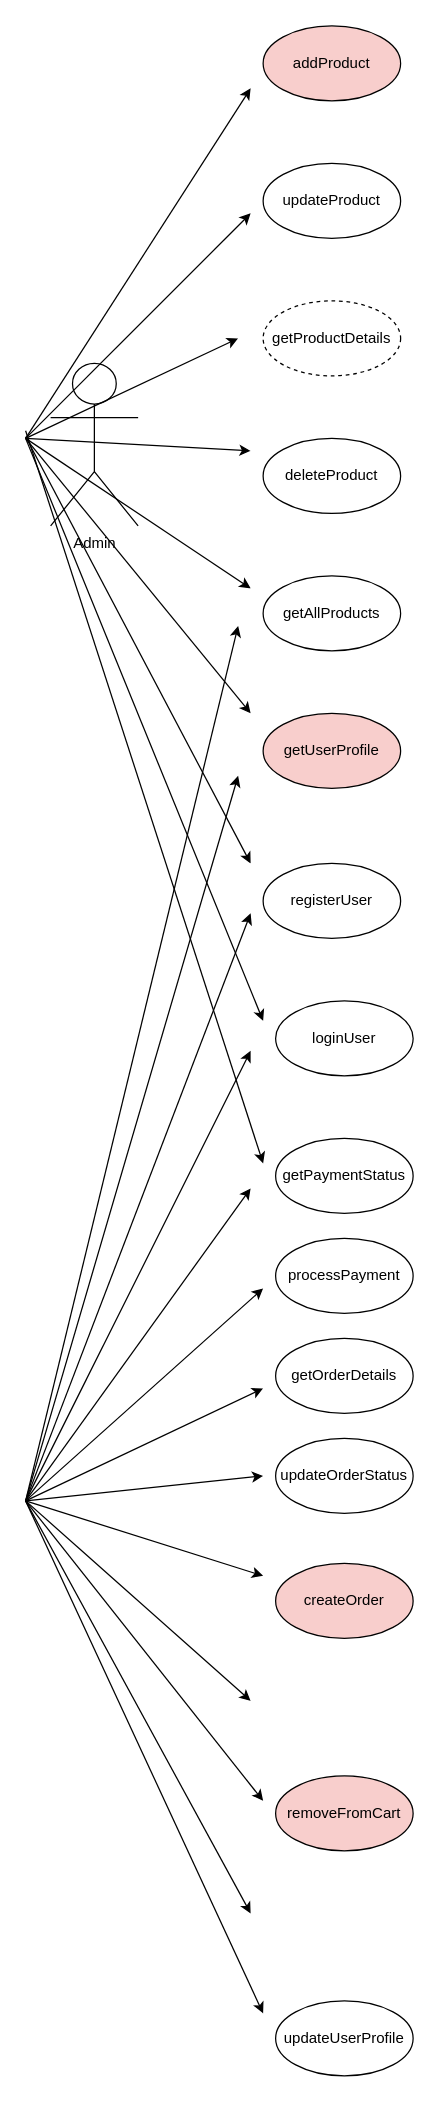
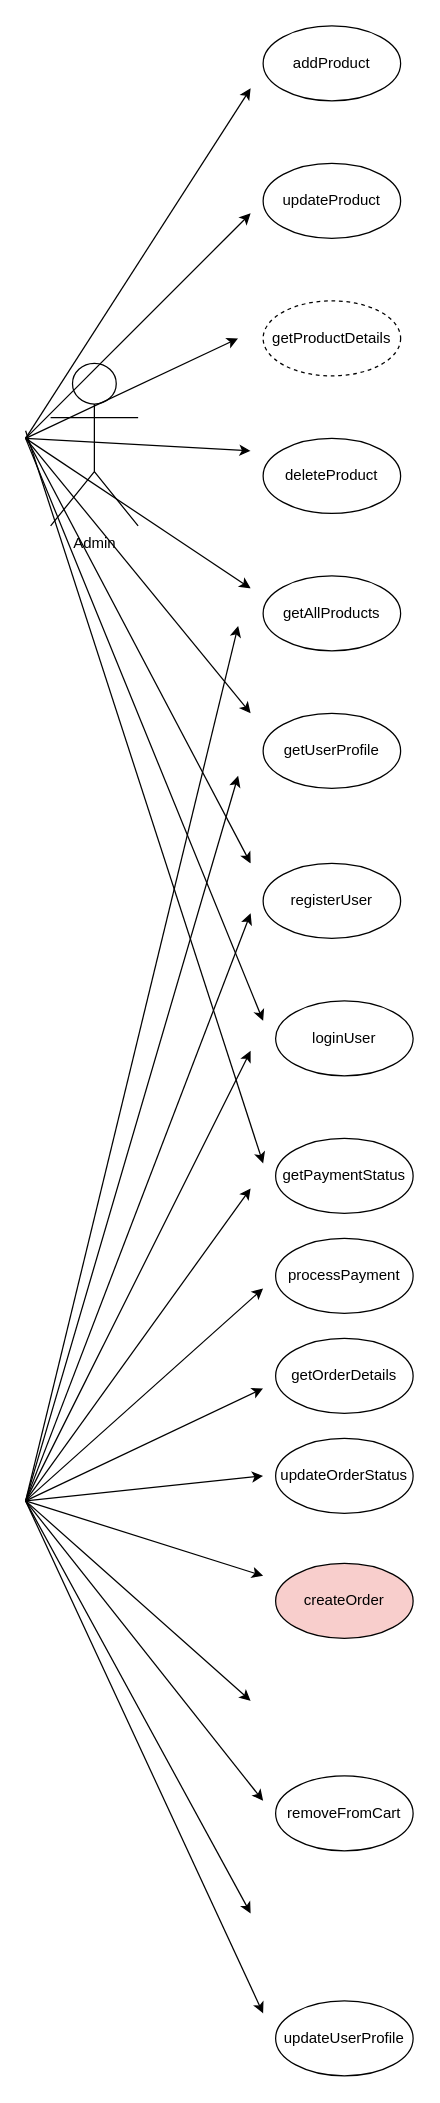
  <mxCell id="0" />
  <mxCell id="1" parent="0" />
  <mxCell id="2" value="Admin" style="shape=umlActor;verticalLabelPosition=bottom;verticalAlign=top;html=1;outlineConnect=0;" vertex="1" parent="1"><mxGeometry x="40" y="290" width="70" height="130" as="geometry" /></mxCell>
- <mxCell id="3" value="addProduct" style="ellipse;whiteSpace=wrap;html=1;fillColor=#f8cecc;" vertex="1" parent="1"><mxGeometry x="210" y="20" width="110" height="60" as="geometry" /></mxCell>
+ <mxCell id="3" value="addProduct" style="ellipse;whiteSpace=wrap;html=1;" vertex="1" parent="1"><mxGeometry x="210" y="20" width="110" height="60" as="geometry" /></mxCell>
  <mxCell id="4" value="updateProduct" style="ellipse;whiteSpace=wrap;html=1;" vertex="1" parent="1"><mxGeometry x="210" y="130" width="110" height="60" as="geometry" /></mxCell>
  <mxCell id="5" value="getProductDetails" style="ellipse;whiteSpace=wrap;html=1;dashed=1;" vertex="1" parent="1"><mxGeometry x="210" y="240" width="110" height="60" as="geometry" /></mxCell>
  <mxCell id="6" value="deleteProduct" style="ellipse;whiteSpace=wrap;html=1;" vertex="1" parent="1"><mxGeometry x="210" y="350" width="110" height="60" as="geometry" /></mxCell>
  <mxCell id="7" value="getAllProducts" style="ellipse;whiteSpace=wrap;html=1;" vertex="1" parent="1"><mxGeometry x="210" y="460" width="110" height="60" as="geometry" /></mxCell>
- <mxCell id="8" value="removeFromCart" style="ellipse;whiteSpace=wrap;html=1;fillColor=#f8cecc;" vertex="1" parent="1"><mxGeometry x="220" y="1420" width="110" height="60" as="geometry" /></mxCell>
+ <mxCell id="8" value="removeFromCart" style="ellipse;whiteSpace=wrap;html=1;" vertex="1" parent="1"><mxGeometry x="220" y="1420" width="110" height="60" as="geometry" /></mxCell>
  <mxCell id="9" value="createOrder" style="ellipse;whiteSpace=wrap;html=1;fillColor=#f8cecc;" vertex="1" parent="1"><mxGeometry x="220" y="1250" width="110" height="60" as="geometry" /></mxCell>
  <mxCell id="10" value="getOrderDetails" style="ellipse;whiteSpace=wrap;html=1;" vertex="1" parent="1"><mxGeometry x="220" y="1070" width="110" height="60" as="geometry" /></mxCell>
  <mxCell id="11" value="updateOrderStatus" style="ellipse;whiteSpace=wrap;html=1;" vertex="1" parent="1"><mxGeometry x="220" y="1150" width="110" height="60" as="geometry" /></mxCell>
  <mxCell id="12" value="getPaymentStatus" style="ellipse;whiteSpace=wrap;html=1;" vertex="1" parent="1"><mxGeometry x="220" y="910" width="110" height="60" as="geometry" /></mxCell>
  <mxCell id="13" value="registerUser" style="ellipse;whiteSpace=wrap;html=1;" vertex="1" parent="1"><mxGeometry x="210" y="690" width="110" height="60" as="geometry" /></mxCell>
  <mxCell id="14" value="loginUser" style="ellipse;whiteSpace=wrap;html=1;" vertex="1" parent="1"><mxGeometry x="220" y="800" width="110" height="60" as="geometry" /></mxCell>
- <mxCell id="15" value="getUserProfile" style="ellipse;whiteSpace=wrap;html=1;fillColor=#f8cecc;" vertex="1" parent="1"><mxGeometry x="210" y="570" width="110" height="60" as="geometry" /></mxCell>
+ <mxCell id="15" value="getUserProfile" style="ellipse;whiteSpace=wrap;html=1;" vertex="1" parent="1"><mxGeometry x="210" y="570" width="110" height="60" as="geometry" /></mxCell>
  <mxCell id="16" value="updateUserProfile" style="ellipse;whiteSpace=wrap;html=1;" vertex="1" parent="1"><mxGeometry x="220" y="1600" width="110" height="60" as="geometry" /></mxCell>
  <mxCell id="17" value="" style="endArrow=classic;html=1;rounded=0;" edge="1" parent="1"><mxGeometry width="50" height="50" relative="1" as="geometry"><mxPoint x="20" y="350" as="sourcePoint" /><mxPoint x="200" y="70" as="targetPoint" /></mxGeometry></mxCell>
  <mxCell id="18" value="" style="endArrow=classic;html=1;rounded=0;" edge="1" parent="1"><mxGeometry width="50" height="50" relative="1" as="geometry"><mxPoint x="20" y="350" as="sourcePoint" /><mxPoint x="200" y="170" as="targetPoint" /></mxGeometry></mxCell>
  <mxCell id="19" value="" style="endArrow=classic;html=1;rounded=0;" edge="1" parent="1"><mxGeometry width="50" height="50" relative="1" as="geometry"><mxPoint x="20" y="350" as="sourcePoint" /><mxPoint x="190" y="270" as="targetPoint" /></mxGeometry></mxCell>
  <mxCell id="20" value="" style="endArrow=classic;html=1;rounded=0;" edge="1" parent="1"><mxGeometry width="50" height="50" relative="1" as="geometry"><mxPoint x="20" y="350" as="sourcePoint" /><mxPoint x="200" y="360" as="targetPoint" /></mxGeometry></mxCell>
  <mxCell id="21" value="" style="endArrow=classic;html=1;rounded=0;" edge="1" parent="1"><mxGeometry width="50" height="50" relative="1" as="geometry"><mxPoint x="20" y="350" as="sourcePoint" /><mxPoint x="200" y="470" as="targetPoint" /></mxGeometry></mxCell>
  <mxCell id="22" value="" style="endArrow=classic;html=1;rounded=0;" edge="1" parent="1"><mxGeometry width="50" height="50" relative="1" as="geometry"><mxPoint x="20" y="1200" as="sourcePoint" /><mxPoint x="190" y="620" as="targetPoint" /></mxGeometry></mxCell>
  <mxCell id="23" value="" style="endArrow=classic;html=1;rounded=0;" edge="1" parent="1"><mxGeometry width="50" height="50" relative="1" as="geometry"><mxPoint x="20" y="1200" as="sourcePoint" /><mxPoint x="200" y="730" as="targetPoint" /></mxGeometry></mxCell>
  <mxCell id="24" value="" style="endArrow=classic;html=1;rounded=0;" edge="1" parent="1"><mxGeometry width="50" height="50" relative="1" as="geometry"><mxPoint x="20" y="1200" as="sourcePoint" /><mxPoint x="200" y="840" as="targetPoint" /></mxGeometry></mxCell>
  <mxCell id="25" value="" style="endArrow=classic;html=1;rounded=0;" edge="1" parent="1"><mxGeometry width="50" height="50" relative="1" as="geometry"><mxPoint x="20" y="1200" as="sourcePoint" /><mxPoint x="200" y="950" as="targetPoint" /></mxGeometry></mxCell>
  <mxCell id="26" value="" style="endArrow=classic;html=1;rounded=0;" edge="1" parent="1"><mxGeometry width="50" height="50" relative="1" as="geometry"><mxPoint x="20" y="1200" as="sourcePoint" /><mxPoint x="210" y="1030" as="targetPoint" /></mxGeometry></mxCell>
  <mxCell id="27" value="" style="endArrow=classic;html=1;rounded=0;" edge="1" parent="1"><mxGeometry width="50" height="50" relative="1" as="geometry"><mxPoint x="20" y="1200" as="sourcePoint" /><mxPoint x="210" y="1110" as="targetPoint" /></mxGeometry></mxCell>
  <mxCell id="28" value="" style="endArrow=classic;html=1;rounded=0;" edge="1" parent="1"><mxGeometry width="50" height="50" relative="1" as="geometry"><mxPoint x="20" y="1200" as="sourcePoint" /><mxPoint x="200" y="1530" as="targetPoint" /></mxGeometry></mxCell>
  <mxCell id="29" value="" style="endArrow=classic;html=1;rounded=0;" edge="1" parent="1"><mxGeometry width="50" height="50" relative="1" as="geometry"><mxPoint x="20" y="1200" as="sourcePoint" /><mxPoint x="210" y="1610" as="targetPoint" /></mxGeometry></mxCell>
  <mxCell id="30" value="" style="endArrow=classic;html=1;rounded=0;" edge="1" parent="1"><mxGeometry width="50" height="50" relative="1" as="geometry"><mxPoint x="20" y="1200" as="sourcePoint" /><mxPoint x="210" y="1440" as="targetPoint" /></mxGeometry></mxCell>
  <mxCell id="31" value="" style="endArrow=classic;html=1;rounded=0;" edge="1" parent="1"><mxGeometry width="50" height="50" relative="1" as="geometry"><mxPoint x="20" y="1200" as="sourcePoint" /><mxPoint x="200" y="1360" as="targetPoint" /></mxGeometry></mxCell>
  <mxCell id="32" value="" style="endArrow=classic;html=1;rounded=0;" edge="1" parent="1"><mxGeometry width="50" height="50" relative="1" as="geometry"><mxPoint x="20" y="1200" as="sourcePoint" /><mxPoint x="210" y="1180" as="targetPoint" /></mxGeometry></mxCell>
  <mxCell id="33" value="" style="endArrow=classic;html=1;rounded=0;" edge="1" parent="1"><mxGeometry width="50" height="50" relative="1" as="geometry"><mxPoint x="20" y="1200" as="sourcePoint" /><mxPoint x="190" y="500" as="targetPoint" /></mxGeometry></mxCell>
  <mxCell id="34" value="" style="endArrow=classic;html=1;rounded=0;" edge="1" parent="1"><mxGeometry width="50" height="50" relative="1" as="geometry"><mxPoint x="20" y="350" as="sourcePoint" /><mxPoint x="200" y="570" as="targetPoint" /></mxGeometry></mxCell>
  <mxCell id="35" value="" style="endArrow=classic;html=1;rounded=0;" edge="1" parent="1"><mxGeometry width="50" height="50" relative="1" as="geometry"><mxPoint x="20" y="348.667" as="sourcePoint" /><mxPoint x="200" y="690" as="targetPoint" /></mxGeometry></mxCell>
  <mxCell id="36" value="" style="endArrow=classic;html=1;rounded=0;" edge="1" parent="1"><mxGeometry width="50" height="50" relative="1" as="geometry"><mxPoint x="20" y="350" as="sourcePoint" /><mxPoint x="210" y="816" as="targetPoint" /></mxGeometry></mxCell>
  <mxCell id="37" value="" style="endArrow=classic;html=1;rounded=0;" edge="1" parent="1"><mxGeometry width="50" height="50" relative="1" as="geometry"><mxPoint x="20" y="343.939" as="sourcePoint" /><mxPoint x="210" y="930" as="targetPoint" /></mxGeometry></mxCell>
  <mxCell id="38" value="processPayment" style="ellipse;whiteSpace=wrap;html=1;" vertex="1" parent="1"><mxGeometry x="220" y="990" width="110" height="60" as="geometry" /></mxCell>
  <mxCell id="39" value="" style="endArrow=classic;html=1;rounded=0;" edge="1" parent="1"><mxGeometry width="50" height="50" relative="1" as="geometry"><mxPoint x="20" y="1200" as="sourcePoint" /><mxPoint x="210" y="1260" as="targetPoint" /></mxGeometry></mxCell>
